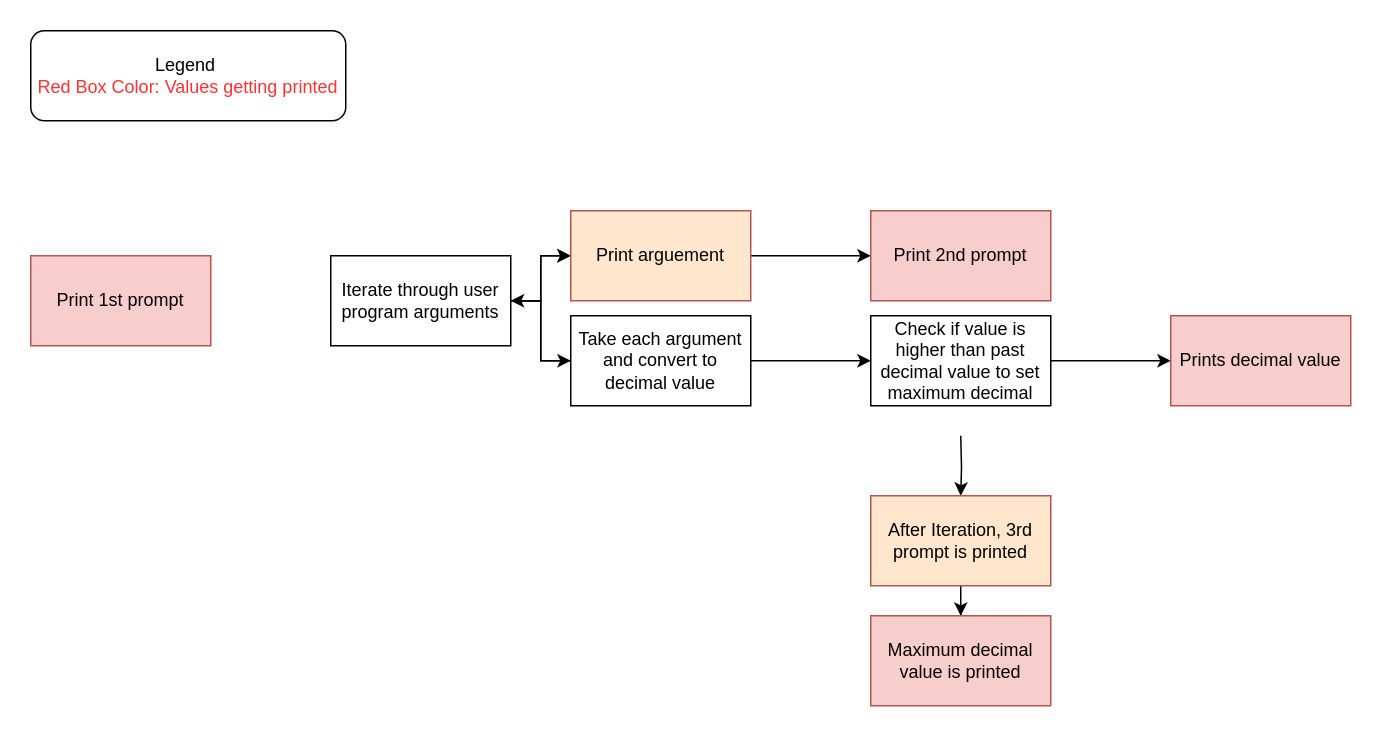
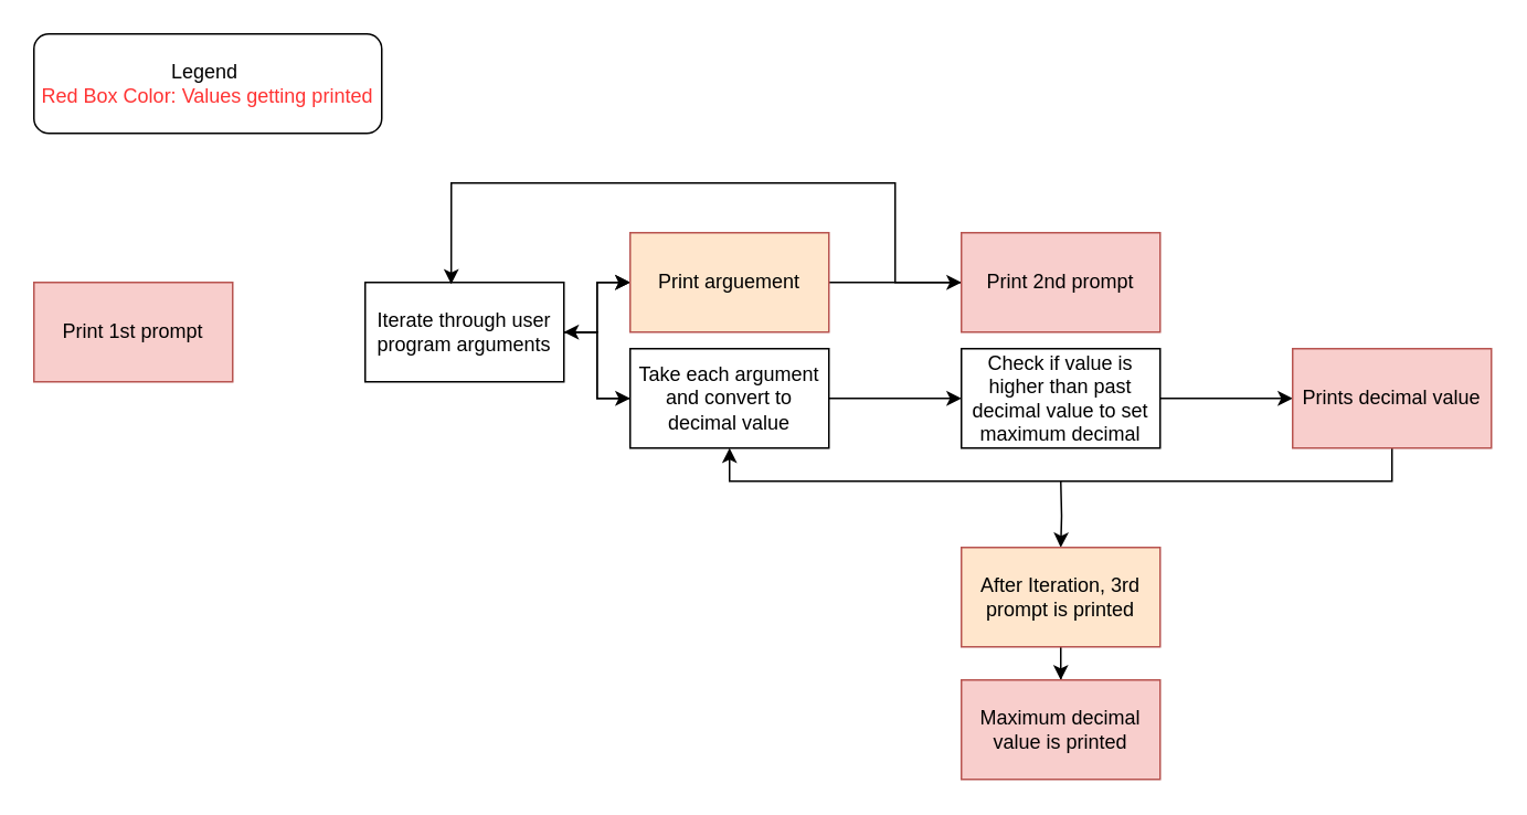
  <mxCell id="0" />
  <mxCell id="1" parent="0" />
  <mxCell id="2" value="" style="edgeStyle=orthogonalEdgeStyle;rounded=0;orthogonalLoop=1;jettySize=auto;html=1;" edge="1" parent="1" source="6" target="8"><mxGeometry relative="1" as="geometry" /></mxCell>
  <mxCell id="3" value="" style="edgeStyle=orthogonalEdgeStyle;rounded=0;orthogonalLoop=1;jettySize=auto;html=1;" edge="1" parent="1" source="6" target="8"><mxGeometry relative="1" as="geometry" /></mxCell>
  <mxCell id="4" value="" style="edgeStyle=orthogonalEdgeStyle;rounded=0;orthogonalLoop=1;jettySize=auto;html=1;" edge="1" parent="1" source="6" target="11"><mxGeometry relative="1" as="geometry" /></mxCell>
  <mxCell id="5" value="" style="edgeStyle=orthogonalEdgeStyle;rounded=0;orthogonalLoop=1;jettySize=auto;html=1;" edge="1" parent="1" target="17"><mxGeometry relative="1" as="geometry"><mxPoint x="640" y="290" as="sourcePoint" /></mxGeometry></mxCell>
  <mxCell id="6" value="Iterate through user program arguments" style="rounded=0;whiteSpace=wrap;html=1;" vertex="1" parent="1"><mxGeometry x="220" y="170" width="120" height="60" as="geometry" /></mxCell>
  <mxCell id="7" value="" style="edgeStyle=orthogonalEdgeStyle;rounded=0;orthogonalLoop=1;jettySize=auto;html=1;" edge="1" parent="1" source="8" target="20"><mxGeometry relative="1" as="geometry" /></mxCell>
  <mxCell id="8" value="Print arguement" style="whiteSpace=wrap;html=1;rounded=0;fillColor=#ffe6cc;strokeColor=#b85450;" vertex="1" parent="1"><mxGeometry x="380" y="140" width="120" height="60" as="geometry" /></mxCell>
  <mxCell id="9" value="" style="edgeStyle=orthogonalEdgeStyle;rounded=0;orthogonalLoop=1;jettySize=auto;html=1;" edge="1" parent="1" source="11" target="13"><mxGeometry relative="1" as="geometry" /></mxCell>
  <mxCell id="10" value="" style="edgeStyle=orthogonalEdgeStyle;rounded=0;orthogonalLoop=1;jettySize=auto;html=1;" edge="1" parent="1" source="11" target="6"><mxGeometry relative="1" as="geometry" /></mxCell>
  <mxCell id="11" value="Take each argument and convert to decimal value" style="whiteSpace=wrap;html=1;rounded=0;" vertex="1" parent="1"><mxGeometry x="380" y="210" width="120" height="60" as="geometry" /></mxCell>
  <mxCell id="12" value="" style="edgeStyle=orthogonalEdgeStyle;rounded=0;orthogonalLoop=1;jettySize=auto;html=1;" edge="1" parent="1" source="13" target="15"><mxGeometry relative="1" as="geometry" /></mxCell>
  <mxCell id="13" value="Check if value is higher than past decimal value to set maximum decimal" style="whiteSpace=wrap;html=1;rounded=0;" vertex="1" parent="1"><mxGeometry x="580" y="210" width="120" height="60" as="geometry" /></mxCell>
+ <mxCell id="14" style="edgeStyle=orthogonalEdgeStyle;rounded=0;orthogonalLoop=1;jettySize=auto;html=1;entryX=0.5;entryY=1;entryDx=0;entryDy=0;exitX=0.5;exitY=1;exitDx=0;exitDy=0;" edge="1" parent="1" source="15" target="11"><mxGeometry relative="1" as="geometry"><Array as="points"><mxPoint x="840" y="290" /><mxPoint x="440" y="290" /></Array></mxGeometry></mxCell>
  <mxCell id="15" value="Prints decimal value" style="whiteSpace=wrap;html=1;rounded=0;fillColor=#f8cecc;strokeColor=#b85450;" vertex="1" parent="1"><mxGeometry x="780" y="210" width="120" height="60" as="geometry" /></mxCell>
  <mxCell id="16" value="" style="edgeStyle=orthogonalEdgeStyle;rounded=0;orthogonalLoop=1;jettySize=auto;html=1;" edge="1" parent="1" source="17" target="21"><mxGeometry relative="1" as="geometry" /></mxCell>
  <mxCell id="17" value="After Iteration, 3rd prompt is printed" style="whiteSpace=wrap;html=1;rounded=0;fillColor=#ffe6cc;strokeColor=#b85450;" vertex="1" parent="1"><mxGeometry x="580" y="330" width="120" height="60" as="geometry" /></mxCell>
  <mxCell id="18" value="Legend&amp;nbsp;&lt;br&gt;&lt;font color=&quot;#ff3333&quot;&gt;Red Box Color: Values getting printed&lt;/font&gt;" style="rounded=1;whiteSpace=wrap;html=1;" vertex="1" parent="1"><mxGeometry x="20" y="20" width="210" height="60" as="geometry" /></mxCell>
+ <mxCell id="19" style="edgeStyle=orthogonalEdgeStyle;rounded=0;orthogonalLoop=1;jettySize=auto;html=1;exitX=0;exitY=0.5;exitDx=0;exitDy=0;entryX=0.433;entryY=0.017;entryDx=0;entryDy=0;entryPerimeter=0;" edge="1" parent="1" source="20" target="6"><mxGeometry relative="1" as="geometry"><Array as="points"><mxPoint x="540" y="170" /><mxPoint x="540" y="110" /><mxPoint x="272" y="110" /></Array></mxGeometry></mxCell>
  <mxCell id="20" value="Print 2nd prompt" style="whiteSpace=wrap;html=1;rounded=0;fillColor=#f8cecc;strokeColor=#b85450;" vertex="1" parent="1"><mxGeometry x="580" y="140" width="120" height="60" as="geometry" /></mxCell>
  <mxCell id="21" value="Maximum decimal value is printed" style="whiteSpace=wrap;html=1;rounded=0;strokeColor=#b85450;fillColor=#f8cecc;" vertex="1" parent="1"><mxGeometry x="580" y="410" width="120" height="60" as="geometry" /></mxCell>
  <mxCell id="22" value="Print 1st prompt" style="whiteSpace=wrap;html=1;rounded=0;fillColor=#f8cecc;strokeColor=#b85450;" vertex="1" parent="1"><mxGeometry x="20" y="170" width="120" height="60" as="geometry" /></mxCell>
